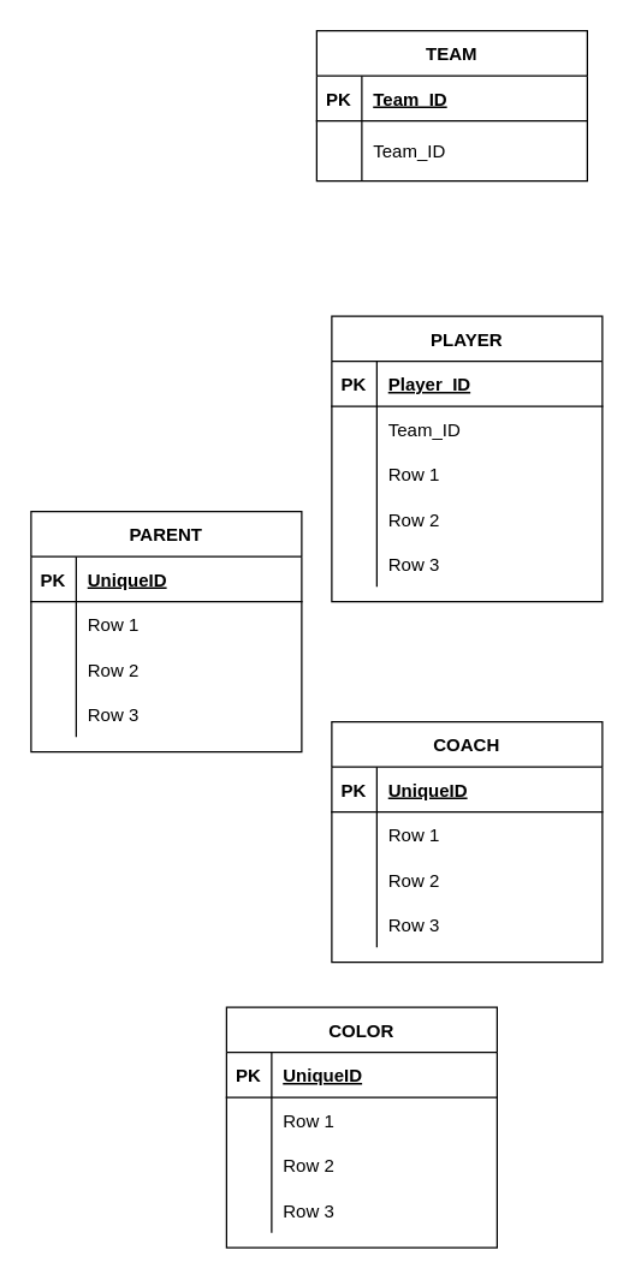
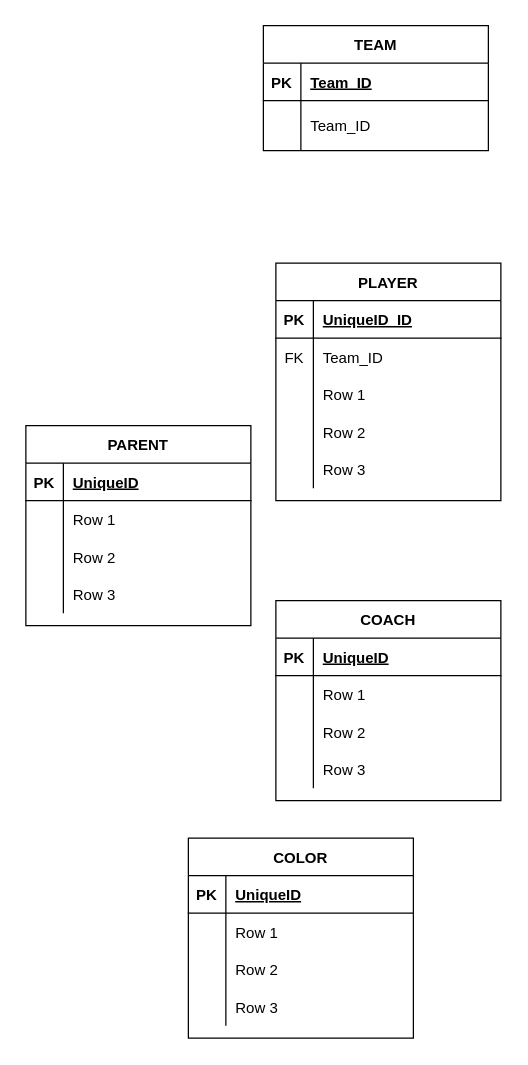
  <mxCell id="0" />
  <mxCell id="1" parent="0" />
  <mxCell id="2" value="TEAM" style="shape=table;startSize=30;container=1;collapsible=1;childLayout=tableLayout;fixedRows=1;rowLines=0;fontStyle=1;align=center;resizeLast=1;" vertex="1" parent="1"><mxGeometry x="210" y="20" width="180" height="100" as="geometry" /></mxCell>
  <mxCell id="3" value="" style="shape=partialRectangle;collapsible=0;dropTarget=0;pointerEvents=0;fillColor=none;top=0;left=0;bottom=1;right=0;points=[[0,0.5],[1,0.5]];portConstraint=eastwest;" vertex="1" parent="2"><mxGeometry y="30" width="180" height="30" as="geometry" /></mxCell>
  <mxCell id="4" value="PK" style="shape=partialRectangle;connectable=0;fillColor=none;top=0;left=0;bottom=0;right=0;fontStyle=1;overflow=hidden;" vertex="1" parent="3"><mxGeometry width="30" height="30" as="geometry" /></mxCell>
  <mxCell id="5" value="Team_ID" style="shape=partialRectangle;connectable=0;fillColor=none;top=0;left=0;bottom=0;right=0;align=left;spacingLeft=6;fontStyle=5;overflow=hidden;" vertex="1" parent="3"><mxGeometry x="30" width="150" height="30" as="geometry" /></mxCell>
  <mxCell id="6" value="" style="shape=partialRectangle;collapsible=0;dropTarget=0;pointerEvents=0;fillColor=none;top=0;left=0;bottom=0;right=0;points=[[0,0.5],[1,0.5]];portConstraint=eastwest;" vertex="1" parent="2"><mxGeometry y="60" width="180" height="40" as="geometry" /></mxCell>
  <mxCell id="7" value="" style="shape=partialRectangle;connectable=0;fillColor=none;top=0;left=0;bottom=0;right=0;editable=1;overflow=hidden;" vertex="1" parent="6"><mxGeometry width="30" height="40" as="geometry" /></mxCell>
  <mxCell id="8" value="Team_ID" style="shape=partialRectangle;connectable=0;fillColor=none;top=0;left=0;bottom=0;right=0;align=left;spacingLeft=6;overflow=hidden;" vertex="1" parent="6"><mxGeometry x="30" width="150" height="40" as="geometry" /></mxCell>
  <mxCell id="9" value="COACH" style="shape=table;startSize=30;container=1;collapsible=1;childLayout=tableLayout;fixedRows=1;rowLines=0;fontStyle=1;align=center;resizeLast=1;" vertex="1" parent="1"><mxGeometry x="220" y="480" width="180" height="160" as="geometry" /></mxCell>
  <mxCell id="10" value="" style="shape=partialRectangle;collapsible=0;dropTarget=0;pointerEvents=0;fillColor=none;top=0;left=0;bottom=1;right=0;points=[[0,0.5],[1,0.5]];portConstraint=eastwest;" vertex="1" parent="9"><mxGeometry y="30" width="180" height="30" as="geometry" /></mxCell>
  <mxCell id="11" value="PK" style="shape=partialRectangle;connectable=0;fillColor=none;top=0;left=0;bottom=0;right=0;fontStyle=1;overflow=hidden;" vertex="1" parent="10"><mxGeometry width="30" height="30" as="geometry" /></mxCell>
  <mxCell id="12" value="UniqueID" style="shape=partialRectangle;connectable=0;fillColor=none;top=0;left=0;bottom=0;right=0;align=left;spacingLeft=6;fontStyle=5;overflow=hidden;" vertex="1" parent="10"><mxGeometry x="30" width="150" height="30" as="geometry" /></mxCell>
  <mxCell id="13" value="" style="shape=partialRectangle;collapsible=0;dropTarget=0;pointerEvents=0;fillColor=none;top=0;left=0;bottom=0;right=0;points=[[0,0.5],[1,0.5]];portConstraint=eastwest;" vertex="1" parent="9"><mxGeometry y="60" width="180" height="30" as="geometry" /></mxCell>
  <mxCell id="14" value="" style="shape=partialRectangle;connectable=0;fillColor=none;top=0;left=0;bottom=0;right=0;editable=1;overflow=hidden;" vertex="1" parent="13"><mxGeometry width="30" height="30" as="geometry" /></mxCell>
  <mxCell id="15" value="Row 1" style="shape=partialRectangle;connectable=0;fillColor=none;top=0;left=0;bottom=0;right=0;align=left;spacingLeft=6;overflow=hidden;" vertex="1" parent="13"><mxGeometry x="30" width="150" height="30" as="geometry" /></mxCell>
  <mxCell id="16" value="" style="shape=partialRectangle;collapsible=0;dropTarget=0;pointerEvents=0;fillColor=none;top=0;left=0;bottom=0;right=0;points=[[0,0.5],[1,0.5]];portConstraint=eastwest;" vertex="1" parent="9"><mxGeometry y="90" width="180" height="30" as="geometry" /></mxCell>
  <mxCell id="17" value="" style="shape=partialRectangle;connectable=0;fillColor=none;top=0;left=0;bottom=0;right=0;editable=1;overflow=hidden;" vertex="1" parent="16"><mxGeometry width="30" height="30" as="geometry" /></mxCell>
  <mxCell id="18" value="Row 2" style="shape=partialRectangle;connectable=0;fillColor=none;top=0;left=0;bottom=0;right=0;align=left;spacingLeft=6;overflow=hidden;" vertex="1" parent="16"><mxGeometry x="30" width="150" height="30" as="geometry" /></mxCell>
  <mxCell id="19" value="" style="shape=partialRectangle;collapsible=0;dropTarget=0;pointerEvents=0;fillColor=none;top=0;left=0;bottom=0;right=0;points=[[0,0.5],[1,0.5]];portConstraint=eastwest;" vertex="1" parent="9"><mxGeometry y="120" width="180" height="30" as="geometry" /></mxCell>
  <mxCell id="20" value="" style="shape=partialRectangle;connectable=0;fillColor=none;top=0;left=0;bottom=0;right=0;editable=1;overflow=hidden;" vertex="1" parent="19"><mxGeometry width="30" height="30" as="geometry" /></mxCell>
  <mxCell id="21" value="Row 3" style="shape=partialRectangle;connectable=0;fillColor=none;top=0;left=0;bottom=0;right=0;align=left;spacingLeft=6;overflow=hidden;" vertex="1" parent="19"><mxGeometry x="30" width="150" height="30" as="geometry" /></mxCell>
  <mxCell id="22" value="PLAYER" style="shape=table;startSize=30;container=1;collapsible=1;childLayout=tableLayout;fixedRows=1;rowLines=0;fontStyle=1;align=center;resizeLast=1;" vertex="1" parent="1"><mxGeometry x="220" y="210" width="180" height="190" as="geometry" /></mxCell>
  <mxCell id="23" value="" style="shape=partialRectangle;collapsible=0;dropTarget=0;pointerEvents=0;fillColor=none;top=0;left=0;bottom=1;right=0;points=[[0,0.5],[1,0.5]];portConstraint=eastwest;" vertex="1" parent="22"><mxGeometry y="30" width="180" height="30" as="geometry" /></mxCell>
  <mxCell id="24" value="PK" style="shape=partialRectangle;connectable=0;fillColor=none;top=0;left=0;bottom=0;right=0;fontStyle=1;overflow=hidden;" vertex="1" parent="23"><mxGeometry width="30" height="30" as="geometry" /></mxCell>
- <mxCell id="25" value="Player_ID" style="shape=partialRectangle;connectable=0;fillColor=none;top=0;left=0;bottom=0;right=0;align=left;spacingLeft=6;fontStyle=5;overflow=hidden;" vertex="1" parent="23"><mxGeometry x="30" width="150" height="30" as="geometry" /></mxCell>
+ <mxCell id="25" value="UniqueID_ID" style="shape=partialRectangle;connectable=0;fillColor=none;top=0;left=0;bottom=0;right=0;align=left;spacingLeft=6;fontStyle=5;overflow=hidden;" vertex="1" parent="23"><mxGeometry x="30" width="150" height="30" as="geometry" /></mxCell>
  <mxCell id="26" value="" style="shape=partialRectangle;collapsible=0;dropTarget=0;pointerEvents=0;fillColor=none;top=0;left=0;bottom=0;right=0;points=[[0,0.5],[1,0.5]];portConstraint=eastwest;" vertex="1" parent="22"><mxGeometry y="60" width="180" height="30" as="geometry" /></mxCell>
+ <mxCell id="27" value="FK" style="shape=partialRectangle;connectable=0;fillColor=none;top=0;left=0;bottom=0;right=0;fontStyle=0;overflow=hidden;" vertex="1" parent="26"><mxGeometry width="30" height="30" as="geometry" /></mxCell>
  <mxCell id="28" value="Team_ID" style="shape=partialRectangle;connectable=0;fillColor=none;top=0;left=0;bottom=0;right=0;align=left;spacingLeft=6;fontStyle=0;overflow=hidden;" vertex="1" parent="26"><mxGeometry x="30" width="150" height="30" as="geometry" /></mxCell>
  <mxCell id="29" value="" style="shape=partialRectangle;collapsible=0;dropTarget=0;pointerEvents=0;fillColor=none;top=0;left=0;bottom=0;right=0;points=[[0,0.5],[1,0.5]];portConstraint=eastwest;" vertex="1" parent="22"><mxGeometry y="90" width="180" height="30" as="geometry" /></mxCell>
  <mxCell id="30" value="" style="shape=partialRectangle;connectable=0;fillColor=none;top=0;left=0;bottom=0;right=0;editable=1;overflow=hidden;" vertex="1" parent="29"><mxGeometry width="30" height="30" as="geometry" /></mxCell>
  <mxCell id="31" value="Row 1" style="shape=partialRectangle;connectable=0;fillColor=none;top=0;left=0;bottom=0;right=0;align=left;spacingLeft=6;overflow=hidden;" vertex="1" parent="29"><mxGeometry x="30" width="150" height="30" as="geometry" /></mxCell>
  <mxCell id="32" value="" style="shape=partialRectangle;collapsible=0;dropTarget=0;pointerEvents=0;fillColor=none;top=0;left=0;bottom=0;right=0;points=[[0,0.5],[1,0.5]];portConstraint=eastwest;" vertex="1" parent="22"><mxGeometry y="120" width="180" height="30" as="geometry" /></mxCell>
  <mxCell id="33" value="" style="shape=partialRectangle;connectable=0;fillColor=none;top=0;left=0;bottom=0;right=0;editable=1;overflow=hidden;" vertex="1" parent="32"><mxGeometry width="30" height="30" as="geometry" /></mxCell>
  <mxCell id="34" value="Row 2" style="shape=partialRectangle;connectable=0;fillColor=none;top=0;left=0;bottom=0;right=0;align=left;spacingLeft=6;overflow=hidden;" vertex="1" parent="32"><mxGeometry x="30" width="150" height="30" as="geometry" /></mxCell>
  <mxCell id="35" value="" style="shape=partialRectangle;collapsible=0;dropTarget=0;pointerEvents=0;fillColor=none;top=0;left=0;bottom=0;right=0;points=[[0,0.5],[1,0.5]];portConstraint=eastwest;" vertex="1" parent="22"><mxGeometry y="150" width="180" height="30" as="geometry" /></mxCell>
  <mxCell id="36" value="" style="shape=partialRectangle;connectable=0;fillColor=none;top=0;left=0;bottom=0;right=0;editable=1;overflow=hidden;" vertex="1" parent="35"><mxGeometry width="30" height="30" as="geometry" /></mxCell>
  <mxCell id="37" value="Row 3" style="shape=partialRectangle;connectable=0;fillColor=none;top=0;left=0;bottom=0;right=0;align=left;spacingLeft=6;overflow=hidden;" vertex="1" parent="35"><mxGeometry x="30" width="150" height="30" as="geometry" /></mxCell>
  <mxCell id="38" value="COLOR" style="shape=table;startSize=30;container=1;collapsible=1;childLayout=tableLayout;fixedRows=1;rowLines=0;fontStyle=1;align=center;resizeLast=1;" vertex="1" parent="1"><mxGeometry x="150" y="670" width="180" height="160" as="geometry" /></mxCell>
  <mxCell id="39" value="" style="shape=partialRectangle;collapsible=0;dropTarget=0;pointerEvents=0;fillColor=none;top=0;left=0;bottom=1;right=0;points=[[0,0.5],[1,0.5]];portConstraint=eastwest;" vertex="1" parent="38"><mxGeometry y="30" width="180" height="30" as="geometry" /></mxCell>
  <mxCell id="40" value="PK" style="shape=partialRectangle;connectable=0;fillColor=none;top=0;left=0;bottom=0;right=0;fontStyle=1;overflow=hidden;" vertex="1" parent="39"><mxGeometry width="30" height="30" as="geometry" /></mxCell>
  <mxCell id="41" value="UniqueID" style="shape=partialRectangle;connectable=0;fillColor=none;top=0;left=0;bottom=0;right=0;align=left;spacingLeft=6;fontStyle=5;overflow=hidden;" vertex="1" parent="39"><mxGeometry x="30" width="150" height="30" as="geometry" /></mxCell>
  <mxCell id="42" value="" style="shape=partialRectangle;collapsible=0;dropTarget=0;pointerEvents=0;fillColor=none;top=0;left=0;bottom=0;right=0;points=[[0,0.5],[1,0.5]];portConstraint=eastwest;" vertex="1" parent="38"><mxGeometry y="60" width="180" height="30" as="geometry" /></mxCell>
  <mxCell id="43" value="" style="shape=partialRectangle;connectable=0;fillColor=none;top=0;left=0;bottom=0;right=0;editable=1;overflow=hidden;" vertex="1" parent="42"><mxGeometry width="30" height="30" as="geometry" /></mxCell>
  <mxCell id="44" value="Row 1" style="shape=partialRectangle;connectable=0;fillColor=none;top=0;left=0;bottom=0;right=0;align=left;spacingLeft=6;overflow=hidden;" vertex="1" parent="42"><mxGeometry x="30" width="150" height="30" as="geometry" /></mxCell>
  <mxCell id="45" value="" style="shape=partialRectangle;collapsible=0;dropTarget=0;pointerEvents=0;fillColor=none;top=0;left=0;bottom=0;right=0;points=[[0,0.5],[1,0.5]];portConstraint=eastwest;" vertex="1" parent="38"><mxGeometry y="90" width="180" height="30" as="geometry" /></mxCell>
  <mxCell id="46" value="" style="shape=partialRectangle;connectable=0;fillColor=none;top=0;left=0;bottom=0;right=0;editable=1;overflow=hidden;" vertex="1" parent="45"><mxGeometry width="30" height="30" as="geometry" /></mxCell>
  <mxCell id="47" value="Row 2" style="shape=partialRectangle;connectable=0;fillColor=none;top=0;left=0;bottom=0;right=0;align=left;spacingLeft=6;overflow=hidden;" vertex="1" parent="45"><mxGeometry x="30" width="150" height="30" as="geometry" /></mxCell>
  <mxCell id="48" value="" style="shape=partialRectangle;collapsible=0;dropTarget=0;pointerEvents=0;fillColor=none;top=0;left=0;bottom=0;right=0;points=[[0,0.5],[1,0.5]];portConstraint=eastwest;" vertex="1" parent="38"><mxGeometry y="120" width="180" height="30" as="geometry" /></mxCell>
  <mxCell id="49" value="" style="shape=partialRectangle;connectable=0;fillColor=none;top=0;left=0;bottom=0;right=0;editable=1;overflow=hidden;" vertex="1" parent="48"><mxGeometry width="30" height="30" as="geometry" /></mxCell>
  <mxCell id="50" value="Row 3" style="shape=partialRectangle;connectable=0;fillColor=none;top=0;left=0;bottom=0;right=0;align=left;spacingLeft=6;overflow=hidden;" vertex="1" parent="48"><mxGeometry x="30" width="150" height="30" as="geometry" /></mxCell>
  <mxCell id="51" value="PARENT" style="shape=table;startSize=30;container=1;collapsible=1;childLayout=tableLayout;fixedRows=1;rowLines=0;fontStyle=1;align=center;resizeLast=1;" vertex="1" parent="1"><mxGeometry x="20" y="340" width="180" height="160" as="geometry" /></mxCell>
  <mxCell id="52" value="" style="shape=partialRectangle;collapsible=0;dropTarget=0;pointerEvents=0;fillColor=none;top=0;left=0;bottom=1;right=0;points=[[0,0.5],[1,0.5]];portConstraint=eastwest;" vertex="1" parent="51"><mxGeometry y="30" width="180" height="30" as="geometry" /></mxCell>
  <mxCell id="53" value="PK" style="shape=partialRectangle;connectable=0;fillColor=none;top=0;left=0;bottom=0;right=0;fontStyle=1;overflow=hidden;" vertex="1" parent="52"><mxGeometry width="30" height="30" as="geometry" /></mxCell>
  <mxCell id="54" value="UniqueID" style="shape=partialRectangle;connectable=0;fillColor=none;top=0;left=0;bottom=0;right=0;align=left;spacingLeft=6;fontStyle=5;overflow=hidden;" vertex="1" parent="52"><mxGeometry x="30" width="150" height="30" as="geometry" /></mxCell>
  <mxCell id="55" value="" style="shape=partialRectangle;collapsible=0;dropTarget=0;pointerEvents=0;fillColor=none;top=0;left=0;bottom=0;right=0;points=[[0,0.5],[1,0.5]];portConstraint=eastwest;" vertex="1" parent="51"><mxGeometry y="60" width="180" height="30" as="geometry" /></mxCell>
  <mxCell id="56" value="" style="shape=partialRectangle;connectable=0;fillColor=none;top=0;left=0;bottom=0;right=0;editable=1;overflow=hidden;" vertex="1" parent="55"><mxGeometry width="30" height="30" as="geometry" /></mxCell>
  <mxCell id="57" value="Row 1" style="shape=partialRectangle;connectable=0;fillColor=none;top=0;left=0;bottom=0;right=0;align=left;spacingLeft=6;overflow=hidden;" vertex="1" parent="55"><mxGeometry x="30" width="150" height="30" as="geometry" /></mxCell>
  <mxCell id="58" value="" style="shape=partialRectangle;collapsible=0;dropTarget=0;pointerEvents=0;fillColor=none;top=0;left=0;bottom=0;right=0;points=[[0,0.5],[1,0.5]];portConstraint=eastwest;" vertex="1" parent="51"><mxGeometry y="90" width="180" height="30" as="geometry" /></mxCell>
  <mxCell id="59" value="" style="shape=partialRectangle;connectable=0;fillColor=none;top=0;left=0;bottom=0;right=0;editable=1;overflow=hidden;" vertex="1" parent="58"><mxGeometry width="30" height="30" as="geometry" /></mxCell>
  <mxCell id="60" value="Row 2" style="shape=partialRectangle;connectable=0;fillColor=none;top=0;left=0;bottom=0;right=0;align=left;spacingLeft=6;overflow=hidden;" vertex="1" parent="58"><mxGeometry x="30" width="150" height="30" as="geometry" /></mxCell>
  <mxCell id="61" value="" style="shape=partialRectangle;collapsible=0;dropTarget=0;pointerEvents=0;fillColor=none;top=0;left=0;bottom=0;right=0;points=[[0,0.5],[1,0.5]];portConstraint=eastwest;" vertex="1" parent="51"><mxGeometry y="120" width="180" height="30" as="geometry" /></mxCell>
  <mxCell id="62" value="" style="shape=partialRectangle;connectable=0;fillColor=none;top=0;left=0;bottom=0;right=0;editable=1;overflow=hidden;" vertex="1" parent="61"><mxGeometry width="30" height="30" as="geometry" /></mxCell>
  <mxCell id="63" value="Row 3" style="shape=partialRectangle;connectable=0;fillColor=none;top=0;left=0;bottom=0;right=0;align=left;spacingLeft=6;overflow=hidden;" vertex="1" parent="61"><mxGeometry x="30" width="150" height="30" as="geometry" /></mxCell>
